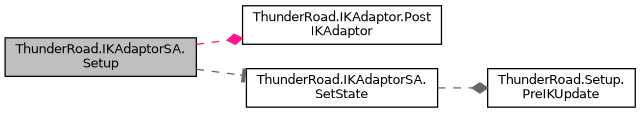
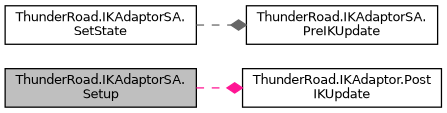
  digraph {
    rankdir=LR
    node [color=black fillcolor=white fontname=Helvetica fontsize=10 shape=record style=filled]
    edge [arrowhead=diamond color=gray40 fontname=Helvetica fontsize=10 labelfontname=Helvetica labelfontsize=10 style=dashed]
    n1 [fillcolor=grey75 fontcolor=black height=0.2 label="ThunderRoad.IKAdaptorSA.\lSetup" width=0.4]
-   n2 [height=0.2 label="ThunderRoad.IKAdaptor.Post\lIKAdaptor" width=0.4]
+   n2 [height=0.2 label="ThunderRoad.IKAdaptor.Post\lIKUpdate" width=0.4]
    n3 [height=0.2 label="ThunderRoad.IKAdaptorSA.\lSetState" width=0.4]
-   n4 [height=0.2 label="ThunderRoad.Setup.\lPreIKUpdate" width=0.4]
+   n4 [height=0.2 label="ThunderRoad.IKAdaptorSA.\lPreIKUpdate" width=0.4]
    n1 -> n2 [color=deeppink]
-   n1 -> n3 [arrowhead=tee]
    n3 -> n4
  }
